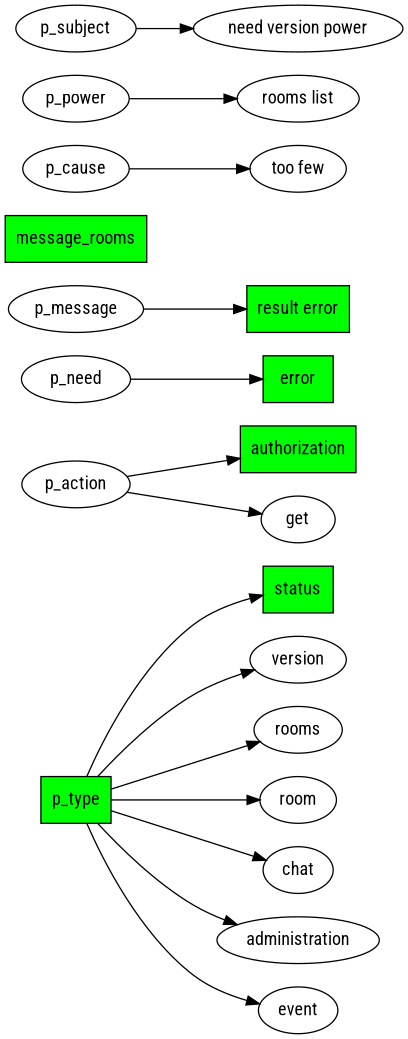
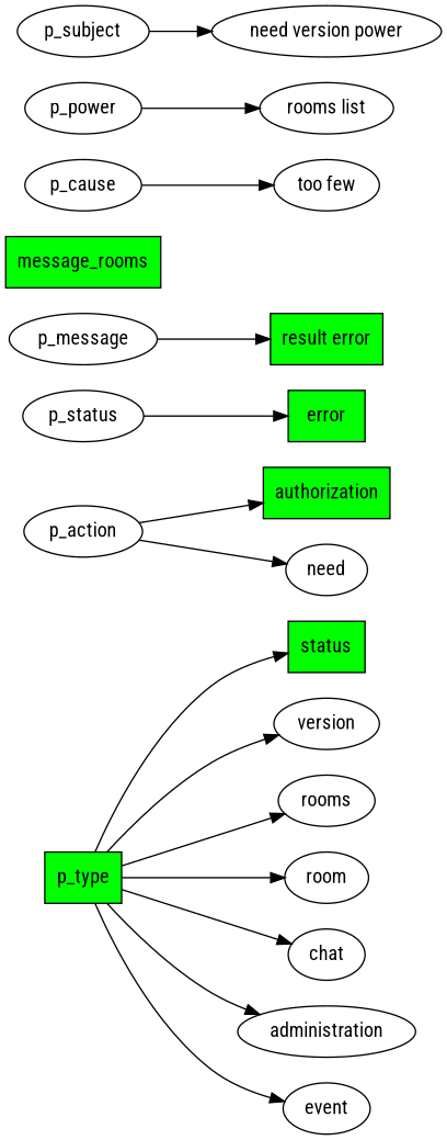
  digraph {
    fontname="Roboto Condensed"
    rankdir=LR
    node [fontname="Roboto Condensed"]
    edge [fontname="Roboto Condensed"]
    status [fillcolor=green shape=box style=filled]
    authorization [fillcolor=green shape=box style=filled]
    error [fillcolor=green shape=box style=filled]
    "result error" [fillcolor=green shape=box style=filled]
    p_type [fillcolor=green shape=box style=filled]
    n6 [fillcolor=green label=message_rooms shape=box style=filled]
    version
    rooms
    room
    chat
    administration
    event
    p_action
-   get
-   p_status [label=p_need]
+   get [label=need]
+   p_status
    p_cause
    "too few"
    n18 [label=p_power]
    "rooms list"
    n20 [label="need version power"]
    p_subject
    p_message
    subgraph sub_1 {
      label=autorize
      status
      authorization
      error
      "result error"
    }
    subgraph sub_2 {
      label=version
      p_type
    }
    subgraph sub_3 {
      label=rooms
      p_type
      n6
    }
    p_type -> status
    p_type -> version
    p_type -> rooms
    p_type -> room
    p_type -> chat
    p_type -> administration
    p_type -> event
    p_action -> authorization
    p_action -> get
    p_status -> error
    p_cause -> "too few"
    n18 -> "rooms list"
    p_subject -> n20
    p_message -> "result error"
  }
